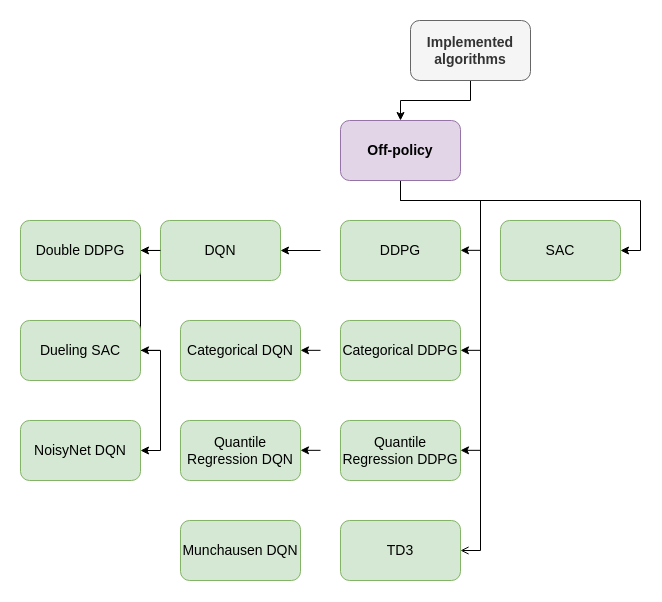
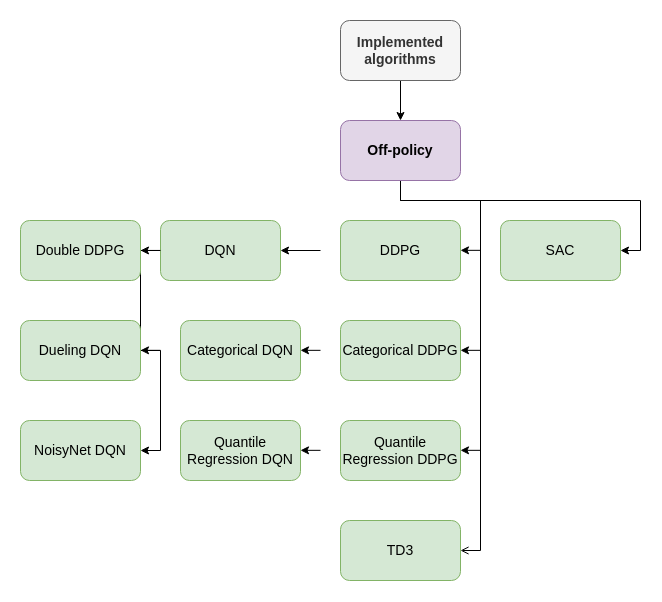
  <mxCell id="0" />
  <mxCell id="1" parent="0" />
  <mxCell id="2" style="edgeStyle=orthogonalEdgeStyle;rounded=0;orthogonalLoop=1;jettySize=auto;html=1;entryX=0.5;entryY=0;entryDx=0;entryDy=0;" parent="1" source="3" target="6" edge="1"><mxGeometry relative="1" as="geometry" /></mxCell>
- <mxCell id="3" value="Implemented algorithms" style="rounded=1;whiteSpace=wrap;html=1;fontStyle=1;fontSize=14;fillColor=#f5f5f5;strokeColor=#666666;fontColor=#333333;" parent="1" vertex="1"><mxGeometry x="410" y="20" width="120" height="60" as="geometry" /></mxCell>
+ <mxCell id="3" value="Implemented algorithms" style="rounded=1;whiteSpace=wrap;html=1;fontStyle=1;fontSize=14;fillColor=#f5f5f5;strokeColor=#666666;fontColor=#333333;" parent="1" vertex="1"><mxGeometry x="340" y="20" width="120" height="60" as="geometry" /></mxCell>
  <mxCell id="4" style="edgeStyle=orthogonalEdgeStyle;rounded=0;orthogonalLoop=1;jettySize=auto;html=1;entryX=1;entryY=0.5;entryDx=0;entryDy=0;endArrow=open;" parent="1" source="6" target="15" edge="1"><mxGeometry relative="1" as="geometry"><Array as="points"><mxPoint x="400" y="200" /><mxPoint x="480" y="200" /><mxPoint x="480" y="550" /></Array></mxGeometry></mxCell>
  <mxCell id="5" style="edgeStyle=orthogonalEdgeStyle;rounded=0;orthogonalLoop=1;jettySize=auto;html=1;entryX=1;entryY=0.5;entryDx=0;entryDy=0;" parent="1" source="6" target="16" edge="1"><mxGeometry relative="1" as="geometry"><Array as="points"><mxPoint x="400" y="200" /><mxPoint x="640" y="200" /><mxPoint x="640" y="250" /></Array></mxGeometry></mxCell>
  <mxCell id="6" value="Off-policy" style="rounded=1;whiteSpace=wrap;html=1;fontStyle=1;fontSize=14;fillColor=#e1d5e7;strokeColor=#9673a6;fontColor=#000000;" parent="1" vertex="1"><mxGeometry x="340" y="120" width="120" height="60" as="geometry" /></mxCell>
  <mxCell id="7" style="edgeStyle=orthogonalEdgeStyle;rounded=0;orthogonalLoop=1;jettySize=auto;html=1;entryX=1;entryY=0.5;entryDx=0;entryDy=0;" parent="1" source="8" target="19" edge="1"><mxGeometry relative="1" as="geometry" /></mxCell>
  <mxCell id="8" value="DQN" style="rounded=1;whiteSpace=wrap;html=1;fontStyle=0;fontSize=14;fillColor=#d5e8d4;strokeColor=#82b366;fontColor=#000000;" parent="1" vertex="1"><mxGeometry x="160" y="220" width="120" height="60" as="geometry" /></mxCell>
  <mxCell id="9" value="Categorical DQN" style="rounded=1;whiteSpace=wrap;html=1;fontSize=14;fillColor=#d5e8d4;strokeColor=#82b366;fontColor=#000000;" parent="1" vertex="1"><mxGeometry x="180" y="320" width="120" height="60" as="geometry" /></mxCell>
  <mxCell id="10" value="Quantile Regression DQN" style="rounded=1;whiteSpace=wrap;html=1;fontStyle=0;fontSize=14;fillColor=#d5e8d4;strokeColor=#82b366;fontColor=#000000;" parent="1" vertex="1"><mxGeometry x="180" y="420" width="120" height="60" as="geometry" /></mxCell>
- <mxCell id="11" value="Munchausen DQN" style="rounded=1;whiteSpace=wrap;html=1;fontStyle=0;fontSize=14;fillColor=#d5e8d4;strokeColor=#82b366;fontColor=#000000;" parent="1" vertex="1"><mxGeometry x="180" y="520" width="120" height="60" as="geometry" /></mxCell>
  <mxCell id="12" value="DDPG" style="rounded=1;whiteSpace=wrap;html=1;fontStyle=0;fontSize=14;fillColor=#d5e8d4;strokeColor=#82b366;fontColor=#000000;" parent="1" vertex="1"><mxGeometry x="340" y="220" width="120" height="60" as="geometry" /></mxCell>
  <mxCell id="13" value="Categorical DDPG" style="rounded=1;whiteSpace=wrap;html=1;fontStyle=0;fontSize=14;fillColor=#d5e8d4;strokeColor=#82b366;fontColor=#000000;" parent="1" vertex="1"><mxGeometry x="340" y="320" width="120" height="60" as="geometry" /></mxCell>
  <mxCell id="14" value="Quantile Regression DDPG" style="rounded=1;whiteSpace=wrap;html=1;fontStyle=0;fontSize=14;fillColor=#d5e8d4;strokeColor=#82b366;fontColor=#000000;" parent="1" vertex="1"><mxGeometry x="340" y="420" width="120" height="60" as="geometry" /></mxCell>
  <mxCell id="15" value="TD3" style="rounded=1;whiteSpace=wrap;html=1;fontStyle=0;fontSize=14;fillColor=#d5e8d4;strokeColor=#82b366;fontColor=#000000;" parent="1" vertex="1"><mxGeometry x="340" y="520" width="120" height="60" as="geometry" /></mxCell>
  <mxCell id="16" value="SAC" style="rounded=1;whiteSpace=wrap;html=1;fontStyle=0;fontSize=14;fillColor=#d5e8d4;strokeColor=#82b366;fontColor=#000000;" parent="1" vertex="1"><mxGeometry x="500" y="220" width="120" height="60" as="geometry" /></mxCell>
  <mxCell id="17" value="Double DDPG" style="rounded=1;whiteSpace=wrap;html=1;fontStyle=0;fontSize=14;fillColor=#d5e8d4;strokeColor=#82b366;fontColor=#000000;" parent="1" vertex="1"><mxGeometry x="20" y="220" width="120" height="60" as="geometry" /></mxCell>
- <mxCell id="18" value="Dueling SAC" style="rounded=1;whiteSpace=wrap;html=1;fontStyle=0;fontSize=14;fillColor=#d5e8d4;strokeColor=#82b366;fontColor=#000000;" parent="1" vertex="1"><mxGeometry x="20" y="320" width="120" height="60" as="geometry" /></mxCell>
+ <mxCell id="18" value="Dueling DQN" style="rounded=1;whiteSpace=wrap;html=1;fontStyle=0;fontSize=14;fillColor=#d5e8d4;strokeColor=#82b366;fontColor=#000000;" parent="1" vertex="1"><mxGeometry x="20" y="320" width="120" height="60" as="geometry" /></mxCell>
  <mxCell id="19" value="NoisyNet DQN" style="rounded=1;whiteSpace=wrap;html=1;fontStyle=0;fontSize=14;fillColor=#d5e8d4;strokeColor=#82b366;fontColor=#000000;" parent="1" vertex="1"><mxGeometry x="20" y="420" width="120" height="60" as="geometry" /></mxCell>
  <mxCell id="20" value="" style="endArrow=classic;html=1;entryX=1;entryY=0.5;entryDx=0;entryDy=0;" parent="1" target="8" edge="1"><mxGeometry width="50" height="50" relative="1" as="geometry"><mxPoint x="320" y="250" as="sourcePoint" /><mxPoint x="350" y="270" as="targetPoint" /></mxGeometry></mxCell>
  <mxCell id="21" value="" style="endArrow=classic;html=1;entryX=1;entryY=0.5;entryDx=0;entryDy=0;" parent="1" edge="1"><mxGeometry width="50" height="50" relative="1" as="geometry"><mxPoint x="320" y="349.83" as="sourcePoint" /><mxPoint x="300" y="349.83" as="targetPoint" /></mxGeometry></mxCell>
  <mxCell id="22" value="" style="endArrow=classic;html=1;entryX=1;entryY=0.5;entryDx=0;entryDy=0;" parent="1" edge="1"><mxGeometry width="50" height="50" relative="1" as="geometry"><mxPoint x="320" y="449.83" as="sourcePoint" /><mxPoint x="300" y="449.83" as="targetPoint" /></mxGeometry></mxCell>
  <mxCell id="23" value="" style="endArrow=classic;html=1;entryX=1;entryY=0.5;entryDx=0;entryDy=0;" parent="1" edge="1"><mxGeometry width="50" height="50" relative="1" as="geometry"><mxPoint x="480" y="249.83" as="sourcePoint" /><mxPoint x="460" y="249.83" as="targetPoint" /></mxGeometry></mxCell>
  <mxCell id="24" value="" style="endArrow=classic;html=1;entryX=1;entryY=0.5;entryDx=0;entryDy=0;" parent="1" edge="1"><mxGeometry width="50" height="50" relative="1" as="geometry"><mxPoint x="480" y="349.83" as="sourcePoint" /><mxPoint x="460" y="349.83" as="targetPoint" /></mxGeometry></mxCell>
  <mxCell id="25" value="" style="endArrow=classic;html=1;entryX=1;entryY=0.5;entryDx=0;entryDy=0;" parent="1" edge="1"><mxGeometry width="50" height="50" relative="1" as="geometry"><mxPoint x="480" y="449.83" as="sourcePoint" /><mxPoint x="460" y="449.83" as="targetPoint" /></mxGeometry></mxCell>
  <mxCell id="26" value="" style="endArrow=classic;html=1;entryX=1;entryY=0.5;entryDx=0;entryDy=0;" parent="1" edge="1"><mxGeometry width="50" height="50" relative="1" as="geometry"><mxPoint x="160" y="249.94" as="sourcePoint" /><mxPoint x="140" y="249.94" as="targetPoint" /></mxGeometry></mxCell>
  <mxCell id="27" value="" style="endArrow=classic;html=1;entryX=1;entryY=0.5;entryDx=0;entryDy=0;" parent="1" edge="1"><mxGeometry width="50" height="50" relative="1" as="geometry"><mxPoint x="160" y="349.83" as="sourcePoint" /><mxPoint x="140" y="349.83" as="targetPoint" /></mxGeometry></mxCell>
